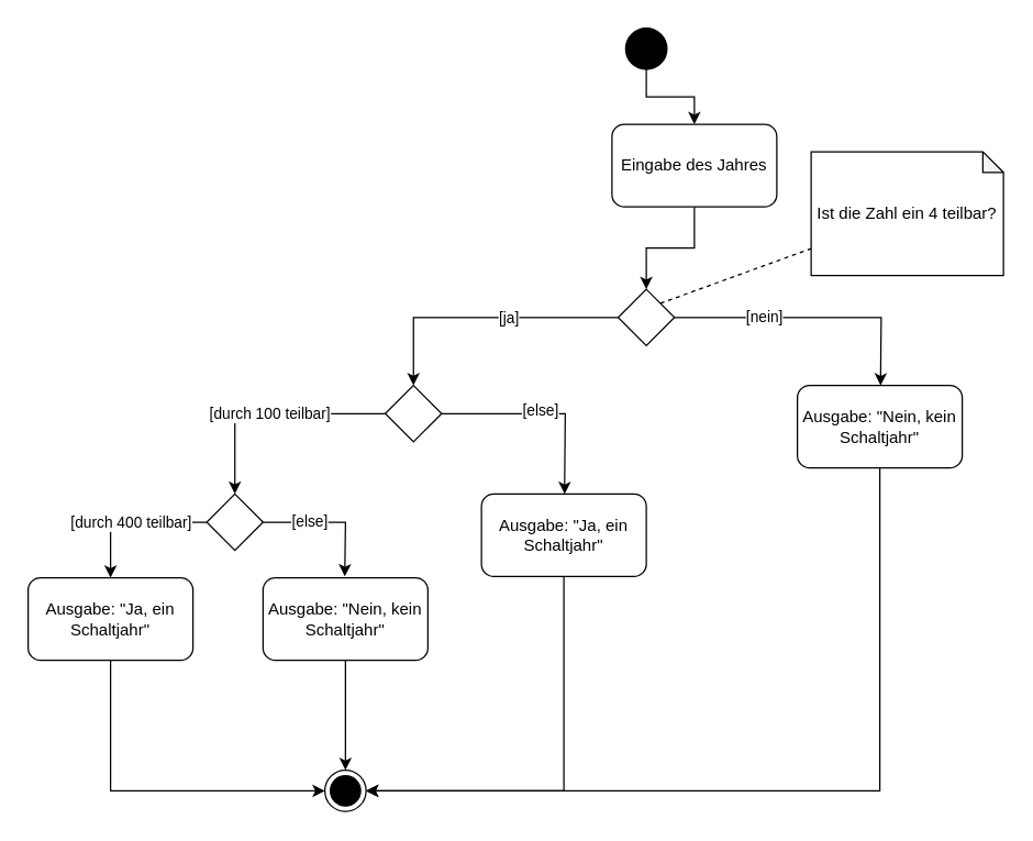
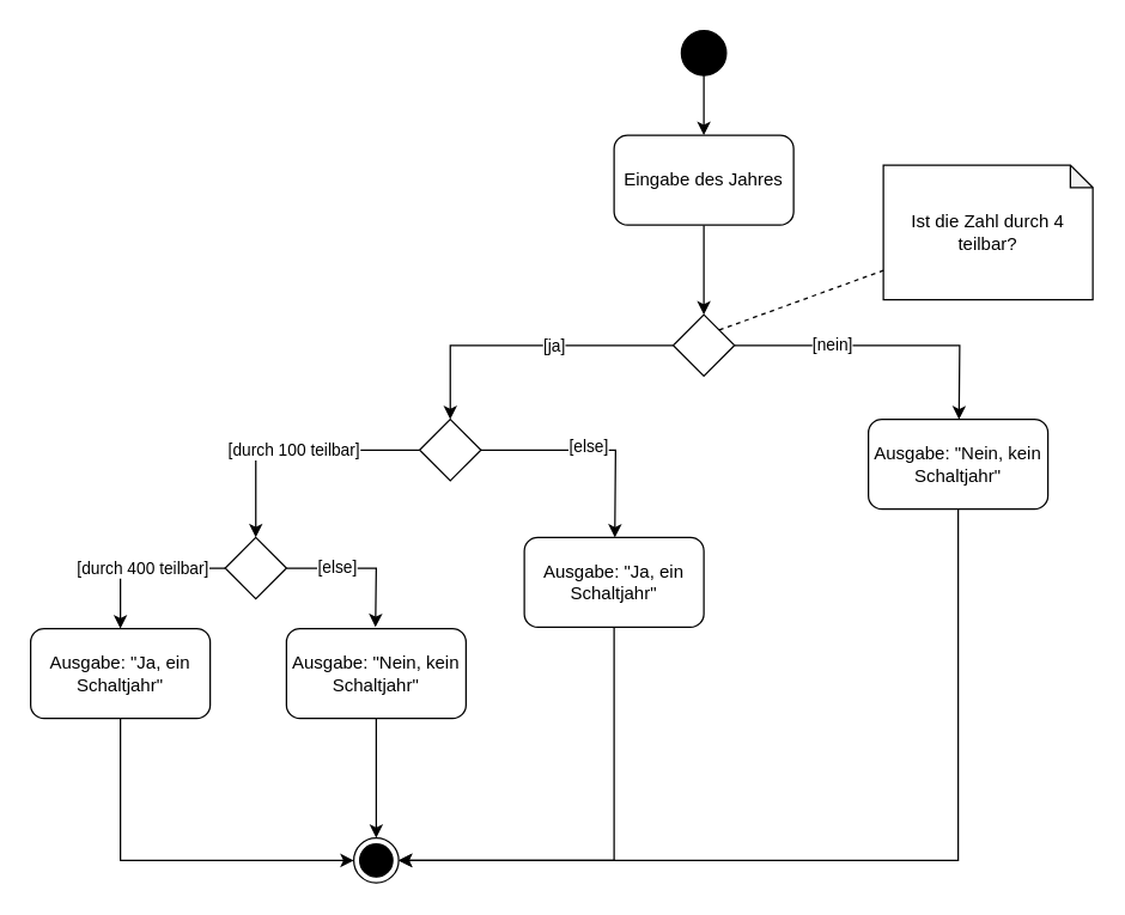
  <mxCell id="0" />
  <mxCell id="1" parent="0" />
  <mxCell id="2" style="edgeStyle=orthogonalEdgeStyle;rounded=0;orthogonalLoop=1;jettySize=auto;html=1;" edge="1" parent="1" source="3" target="8"><mxGeometry relative="1" as="geometry" /></mxCell>
- <mxCell id="3" value="Eingabe des Jahres" style="rounded=1;whiteSpace=wrap;html=1;" vertex="1" parent="1"><mxGeometry x="445" y="90" width="120" height="60" as="geometry" /></mxCell>
+ <mxCell id="3" value="Eingabe des Jahres" style="rounded=1;whiteSpace=wrap;html=1;" vertex="1" parent="1"><mxGeometry x="410" y="90" width="120" height="60" as="geometry" /></mxCell>
  <mxCell id="4" style="edgeStyle=orthogonalEdgeStyle;rounded=0;orthogonalLoop=1;jettySize=auto;html=1;entryX=0.5;entryY=0;entryDx=0;entryDy=0;" edge="1" parent="1" source="8" target="12"><mxGeometry relative="1" as="geometry" /></mxCell>
  <mxCell id="5" value="[ja]" style="edgeLabel;html=1;align=center;verticalAlign=middle;resizable=0;points=[];" vertex="1" connectable="0" parent="4"><mxGeometry x="-0.192" relative="1" as="geometry"><mxPoint as="offset" /></mxGeometry></mxCell>
  <mxCell id="6" style="edgeStyle=orthogonalEdgeStyle;rounded=0;orthogonalLoop=1;jettySize=auto;html=1;" edge="1" parent="1" source="8"><mxGeometry relative="1" as="geometry"><mxPoint x="640.524" y="280.024" as="targetPoint" /></mxGeometry></mxCell>
  <mxCell id="7" value="[nein]" style="edgeLabel;html=1;align=center;verticalAlign=middle;resizable=0;points=[];" vertex="1" connectable="0" parent="6"><mxGeometry x="-0.348" y="1" relative="1" as="geometry"><mxPoint as="offset" /></mxGeometry></mxCell>
  <mxCell id="8" value="" style="rhombus;whiteSpace=wrap;html=1;" vertex="1" parent="1"><mxGeometry x="449.5" y="210" width="41" height="41" as="geometry" /></mxCell>
  <mxCell id="9" style="edgeStyle=orthogonalEdgeStyle;rounded=0;orthogonalLoop=1;jettySize=auto;html=1;" edge="1" parent="1" source="12"><mxGeometry relative="1" as="geometry"><mxPoint x="410.486" y="359.014" as="targetPoint" /></mxGeometry></mxCell>
  <mxCell id="10" value="[else]" style="edgeLabel;html=1;align=center;verticalAlign=middle;resizable=0;points=[];" vertex="1" connectable="0" parent="9"><mxGeometry x="-0.047" y="3" relative="1" as="geometry"><mxPoint as="offset" /></mxGeometry></mxCell>
  <mxCell id="11" value="[durch 100 teilbar]" style="edgeStyle=orthogonalEdgeStyle;rounded=0;orthogonalLoop=1;jettySize=auto;html=1;entryX=0.5;entryY=0;entryDx=0;entryDy=0;" edge="1" parent="1" source="12" target="20"><mxGeometry relative="1" as="geometry" /></mxCell>
  <mxCell id="12" value="" style="rhombus;whiteSpace=wrap;html=1;" vertex="1" parent="1"><mxGeometry x="280" y="280" width="41" height="41" as="geometry" /></mxCell>
  <mxCell id="13" style="edgeStyle=orthogonalEdgeStyle;rounded=0;orthogonalLoop=1;jettySize=auto;html=1;" edge="1" parent="1" source="14" target="27"><mxGeometry relative="1" as="geometry"><mxPoint x="640" y="370" as="targetPoint" /><Array as="points"><mxPoint x="640" y="575" /></Array></mxGeometry></mxCell>
  <mxCell id="14" value="Ausgabe: &quot;Nein, kein Schaltjahr&quot;" style="rounded=1;whiteSpace=wrap;html=1;" vertex="1" parent="1"><mxGeometry x="580" y="280" width="120" height="60" as="geometry" /></mxCell>
  <mxCell id="15" style="edgeStyle=orthogonalEdgeStyle;rounded=0;orthogonalLoop=1;jettySize=auto;html=1;" edge="1" parent="1" source="16" target="3"><mxGeometry relative="1" as="geometry" /></mxCell>
  <mxCell id="16" value="" style="ellipse;fillColor=strokeColor;html=1;" vertex="1" parent="1"><mxGeometry x="455" y="20" width="30" height="30" as="geometry" /></mxCell>
  <mxCell id="17" value="[durch 400 teilbar]" style="edgeStyle=orthogonalEdgeStyle;rounded=0;orthogonalLoop=1;jettySize=auto;html=1;" edge="1" parent="1" source="20" target="29"><mxGeometry relative="1" as="geometry"><mxPoint x="70.514" y="419.014" as="targetPoint" /></mxGeometry></mxCell>
  <mxCell id="18" style="edgeStyle=orthogonalEdgeStyle;rounded=0;orthogonalLoop=1;jettySize=auto;html=1;entryX=0.5;entryY=0;entryDx=0;entryDy=0;" edge="1" parent="1" source="20"><mxGeometry relative="1" as="geometry"><mxPoint x="250.5" y="419" as="targetPoint" /></mxGeometry></mxCell>
  <mxCell id="19" value="[else]" style="edgeLabel;html=1;align=center;verticalAlign=middle;resizable=0;points=[];" vertex="1" connectable="0" parent="18"><mxGeometry x="-0.328" y="1" relative="1" as="geometry"><mxPoint as="offset" /></mxGeometry></mxCell>
  <mxCell id="20" value="" style="rhombus;whiteSpace=wrap;html=1;" vertex="1" parent="1"><mxGeometry x="150" y="359" width="41" height="41" as="geometry" /></mxCell>
- <mxCell id="21" value="Ist die Zahl ein 4 teilbar?" style="shape=note;whiteSpace=wrap;html=1;backgroundOutline=1;darkOpacity=0.05;size=15;" vertex="1" parent="1"><mxGeometry x="590" y="110" width="140" height="90" as="geometry" /></mxCell>
+ <mxCell id="21" value="Ist die Zahl durch 4 teilbar?" style="shape=note;whiteSpace=wrap;html=1;backgroundOutline=1;darkOpacity=0.05;size=15;" vertex="1" parent="1"><mxGeometry x="590" y="110" width="140" height="90" as="geometry" /></mxCell>
  <mxCell id="22" value="" style="endArrow=none;dashed=1;html=1;rounded=0;exitX=1;exitY=0;exitDx=0;exitDy=0;" edge="1" parent="1" source="8" target="21"><mxGeometry width="50" height="50" relative="1" as="geometry"><mxPoint x="530" y="210" as="sourcePoint" /><mxPoint x="580" y="160" as="targetPoint" /></mxGeometry></mxCell>
  <mxCell id="23" style="edgeStyle=orthogonalEdgeStyle;rounded=0;orthogonalLoop=1;jettySize=auto;html=1;" edge="1" parent="1" source="24" target="27"><mxGeometry relative="1" as="geometry"><mxPoint x="410" y="450" as="targetPoint" /><Array as="points"><mxPoint x="410" y="575" /></Array></mxGeometry></mxCell>
  <mxCell id="24" value="Ausgabe: &quot;Ja, ein Schaltjahr&quot;" style="rounded=1;whiteSpace=wrap;html=1;" vertex="1" parent="1"><mxGeometry x="350" y="359" width="120" height="60" as="geometry" /></mxCell>
  <mxCell id="25" style="edgeStyle=orthogonalEdgeStyle;rounded=0;orthogonalLoop=1;jettySize=auto;html=1;" edge="1" parent="1" source="26" target="27"><mxGeometry relative="1" as="geometry" /></mxCell>
  <mxCell id="26" value="Ausgabe: &quot;Nein, kein Schaltjahr&quot;" style="rounded=1;whiteSpace=wrap;html=1;" vertex="1" parent="1"><mxGeometry x="191" y="420" width="120" height="60" as="geometry" /></mxCell>
  <mxCell id="27" value="" style="ellipse;html=1;shape=endState;fillColor=strokeColor;" vertex="1" parent="1"><mxGeometry x="236" y="560" width="30" height="30" as="geometry" /></mxCell>
  <mxCell id="28" style="edgeStyle=orthogonalEdgeStyle;rounded=0;orthogonalLoop=1;jettySize=auto;html=1;entryX=0;entryY=0.5;entryDx=0;entryDy=0;" edge="1" parent="1" source="29" target="27"><mxGeometry relative="1" as="geometry"><Array as="points"><mxPoint x="80" y="575" /></Array></mxGeometry></mxCell>
  <mxCell id="29" value="Ausgabe: &quot;Ja, ein Schaltjahr&quot;" style="rounded=1;whiteSpace=wrap;html=1;" vertex="1" parent="1"><mxGeometry x="20" y="420" width="120" height="60" as="geometry" /></mxCell>
